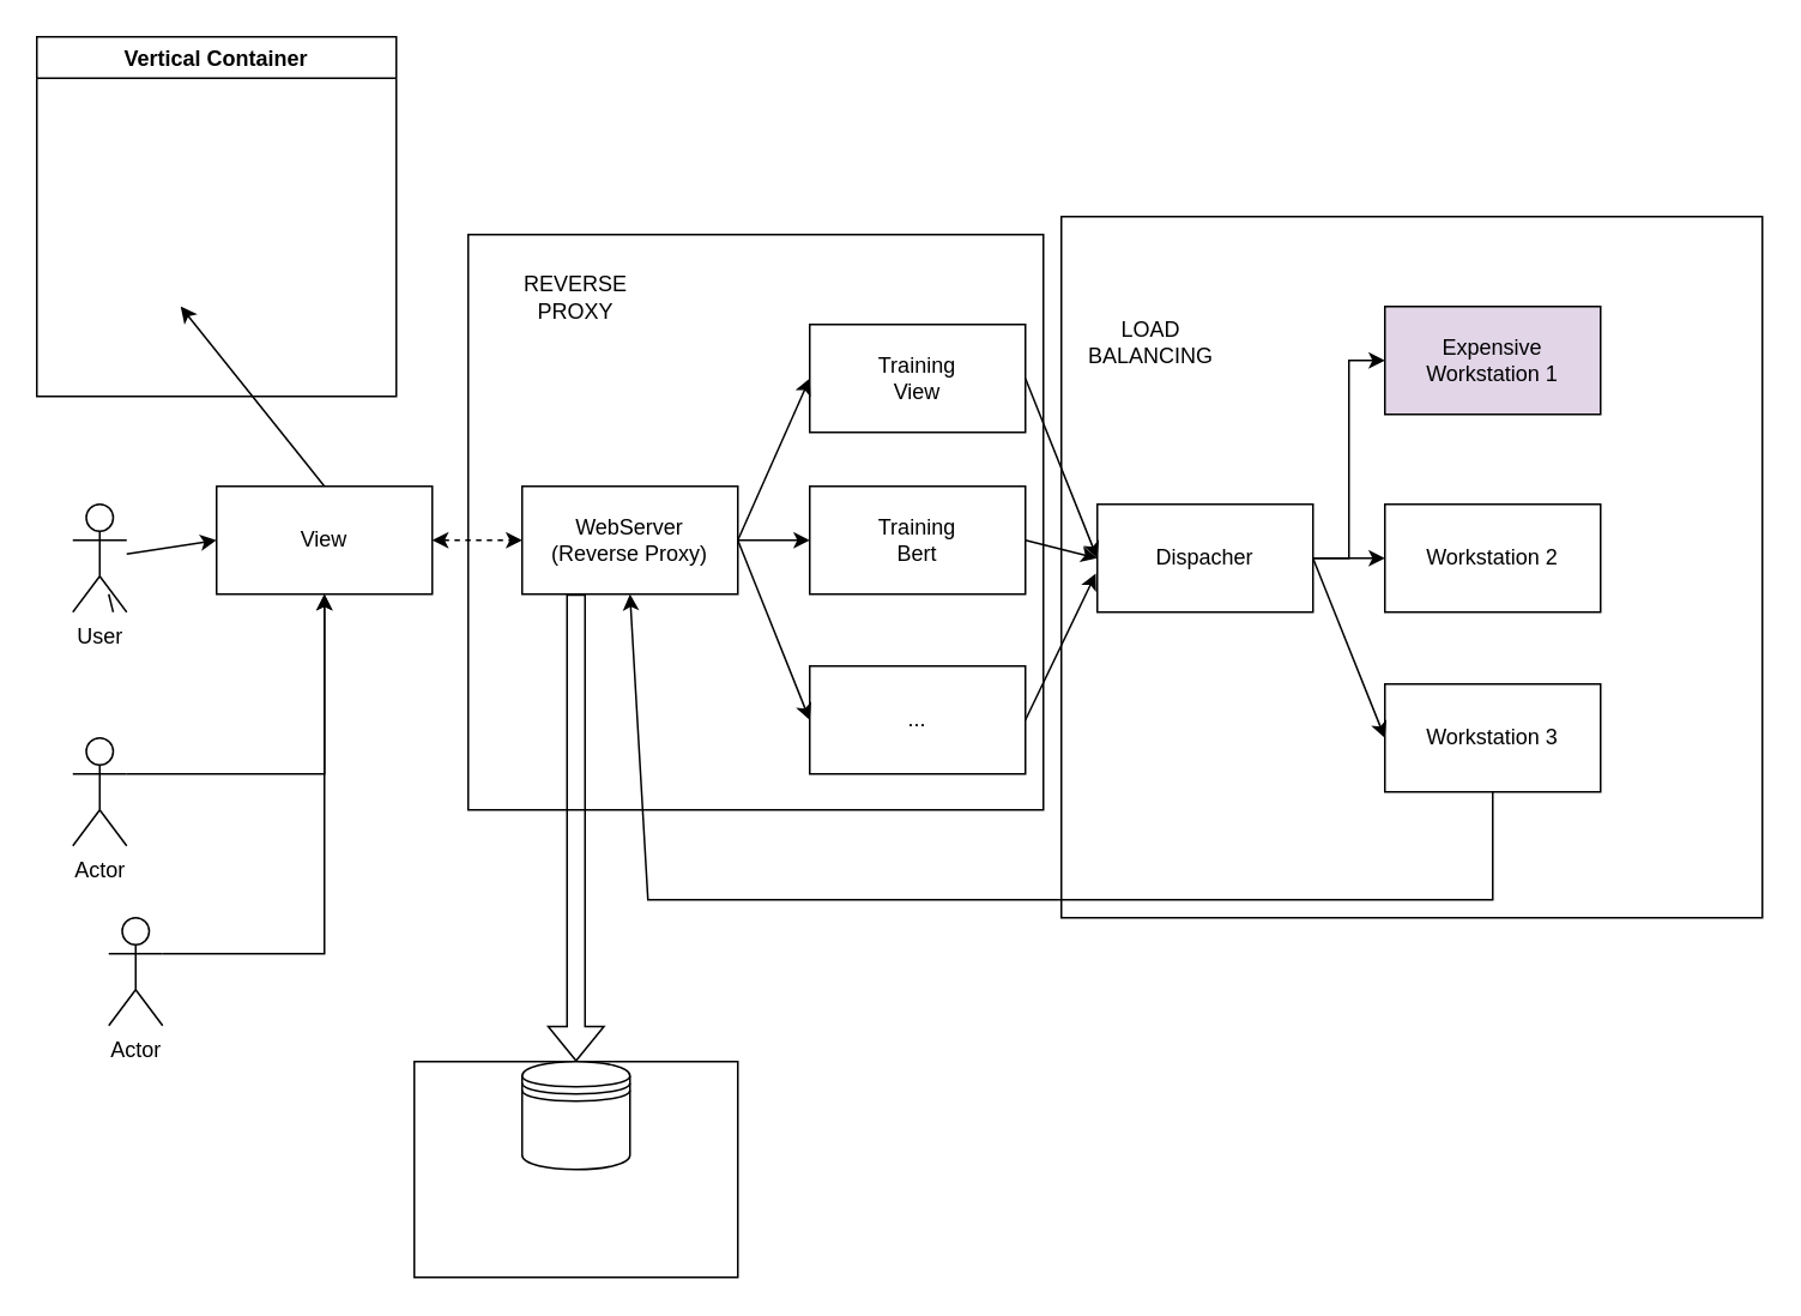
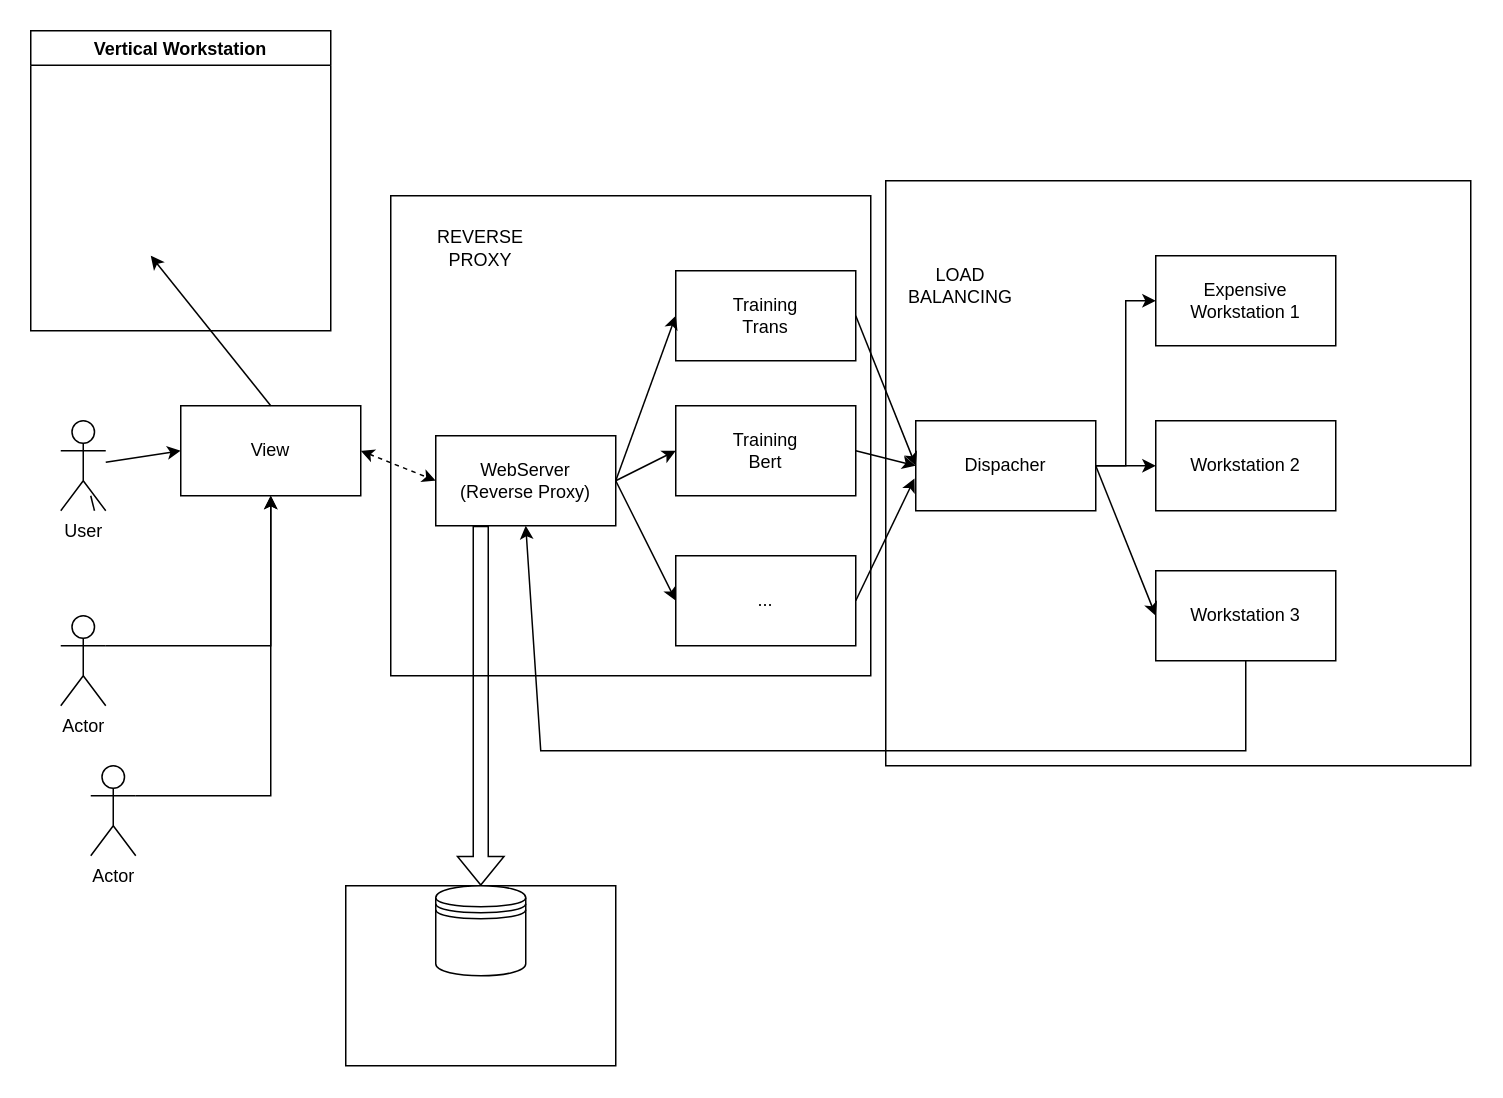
  <mxCell id="0" />
  <mxCell id="1" parent="0" />
  <mxCell id="2" value="" style="whiteSpace=wrap;html=1;aspect=fixed;" parent="1" vertex="1"><mxGeometry x="260" y="130" width="320" height="320" as="geometry" /></mxCell>
  <mxCell id="3" value="LO" style="whiteSpace=wrap;html=1;aspect=fixed;" parent="1" vertex="1"><mxGeometry x="590" y="120" width="390" height="390" as="geometry" /></mxCell>
  <mxCell id="4" value="View" style="rounded=0;whiteSpace=wrap;html=1;" parent="1" vertex="1"><mxGeometry x="120" y="270" width="120" height="60" as="geometry" /></mxCell>
- <mxCell id="5" value="WebServer&lt;br&gt;(Reverse Proxy)" style="rounded=0;whiteSpace=wrap;html=1;" parent="1" vertex="1"><mxGeometry x="290" y="270" width="120" height="60" as="geometry" /></mxCell>
+ <mxCell id="5" value="WebServer&lt;br&gt;(Reverse Proxy)" style="rounded=0;whiteSpace=wrap;html=1;" parent="1" vertex="1"><mxGeometry x="290" y="290" width="120" height="60" as="geometry" /></mxCell>
  <mxCell id="6" value="" style="endArrow=classic;html=1;rounded=0;startArrow=none;entryX=0;entryY=0.5;entryDx=0;entryDy=0;" parent="1" source="7" target="4" edge="1"><mxGeometry width="50" height="50" relative="1" as="geometry"><mxPoint x="60" y="330" as="sourcePoint" /><mxPoint x="110" y="280" as="targetPoint" /></mxGeometry></mxCell>
  <mxCell id="7" value="User" style="shape=umlActor;verticalLabelPosition=bottom;verticalAlign=top;html=1;outlineConnect=0;" parent="1" vertex="1"><mxGeometry x="40" y="280" width="30" height="60" as="geometry" /></mxCell>
  <mxCell id="8" value="" style="endArrow=none;html=1;rounded=0;" parent="1" target="7" edge="1"><mxGeometry width="50" height="50" relative="1" as="geometry"><mxPoint x="60" y="330" as="sourcePoint" /><mxPoint x="110" y="280" as="targetPoint" /></mxGeometry></mxCell>
  <mxCell id="9" value="" style="endArrow=classic;startArrow=classic;html=1;rounded=0;exitX=1;exitY=0.5;exitDx=0;exitDy=0;entryX=0;entryY=0.5;entryDx=0;entryDy=0;dashed=1;" parent="1" source="4" target="5" edge="1"><mxGeometry width="50" height="50" relative="1" as="geometry"><mxPoint x="400" y="330" as="sourcePoint" /><mxPoint x="450" y="280" as="targetPoint" /></mxGeometry></mxCell>
- <mxCell id="10" value="Training&lt;br&gt;View" style="rounded=0;whiteSpace=wrap;html=1;" parent="1" vertex="1"><mxGeometry x="450" y="180" width="120" height="60" as="geometry" /></mxCell>
+ <mxCell id="10" value="Training&lt;br&gt;Trans" style="rounded=0;whiteSpace=wrap;html=1;" parent="1" vertex="1"><mxGeometry x="450" y="180" width="120" height="60" as="geometry" /></mxCell>
  <mxCell id="11" value="Training&lt;br&gt;Bert" style="rounded=0;whiteSpace=wrap;html=1;" parent="1" vertex="1"><mxGeometry x="450" y="270" width="120" height="60" as="geometry" /></mxCell>
  <mxCell id="12" value="..." style="rounded=0;whiteSpace=wrap;html=1;" parent="1" vertex="1"><mxGeometry x="450" y="370" width="120" height="60" as="geometry" /></mxCell>
  <mxCell id="13" value="" style="endArrow=classic;html=1;rounded=0;entryX=0;entryY=0.5;entryDx=0;entryDy=0;exitX=1;exitY=0.5;exitDx=0;exitDy=0;" parent="1" source="5" target="10" edge="1"><mxGeometry width="50" height="50" relative="1" as="geometry"><mxPoint x="400" y="310" as="sourcePoint" /><mxPoint x="450" y="260" as="targetPoint" /></mxGeometry></mxCell>
  <mxCell id="14" value="" style="endArrow=classic;html=1;rounded=0;entryX=0;entryY=0.5;entryDx=0;entryDy=0;exitX=1;exitY=0.5;exitDx=0;exitDy=0;" parent="1" source="5" target="11" edge="1"><mxGeometry width="50" height="50" relative="1" as="geometry"><mxPoint x="400" y="310" as="sourcePoint" /><mxPoint x="450" y="260" as="targetPoint" /></mxGeometry></mxCell>
  <mxCell id="15" value="" style="endArrow=classic;html=1;rounded=0;entryX=0;entryY=0.5;entryDx=0;entryDy=0;exitX=1;exitY=0.5;exitDx=0;exitDy=0;" parent="1" source="5" target="12" edge="1"><mxGeometry width="50" height="50" relative="1" as="geometry"><mxPoint x="400" y="310" as="sourcePoint" /><mxPoint x="450" y="260" as="targetPoint" /></mxGeometry></mxCell>
  <mxCell id="16" style="edgeStyle=orthogonalEdgeStyle;rounded=0;orthogonalLoop=1;jettySize=auto;html=1;exitX=1;exitY=0.5;exitDx=0;exitDy=0;entryX=0;entryY=0.5;entryDx=0;entryDy=0;" parent="1" source="17" target="21" edge="1"><mxGeometry relative="1" as="geometry" /></mxCell>
  <mxCell id="17" value="Dispacher" style="rounded=0;whiteSpace=wrap;html=1;" parent="1" vertex="1"><mxGeometry x="610" y="280" width="120" height="60" as="geometry" /></mxCell>
  <mxCell id="18" value="" style="endArrow=classic;html=1;rounded=0;exitX=1;exitY=0.5;exitDx=0;exitDy=0;entryX=0;entryY=0.5;entryDx=0;entryDy=0;" parent="1" source="10" target="17" edge="1"><mxGeometry width="50" height="50" relative="1" as="geometry"><mxPoint x="710" y="310" as="sourcePoint" /><mxPoint x="760" y="260" as="targetPoint" /></mxGeometry></mxCell>
  <mxCell id="19" value="" style="endArrow=classic;html=1;rounded=0;exitX=1;exitY=0.5;exitDx=0;exitDy=0;entryX=0;entryY=0.5;entryDx=0;entryDy=0;" parent="1" source="11" target="17" edge="1"><mxGeometry width="50" height="50" relative="1" as="geometry"><mxPoint x="710" y="310" as="sourcePoint" /><mxPoint x="760" y="260" as="targetPoint" /></mxGeometry></mxCell>
  <mxCell id="20" value="" style="endArrow=classic;html=1;rounded=0;exitX=1;exitY=0.5;exitDx=0;exitDy=0;entryX=-0.007;entryY=0.643;entryDx=0;entryDy=0;entryPerimeter=0;" parent="1" source="12" target="17" edge="1"><mxGeometry width="50" height="50" relative="1" as="geometry"><mxPoint x="710" y="310" as="sourcePoint" /><mxPoint x="760" y="260" as="targetPoint" /></mxGeometry></mxCell>
- <mxCell id="21" value="Expensive Workstation 1" style="rounded=0;whiteSpace=wrap;html=1;fillColor=#e1d5e7;" parent="1" vertex="1"><mxGeometry x="770" y="170" width="120" height="60" as="geometry" /></mxCell>
+ <mxCell id="21" value="Expensive Workstation 1" style="rounded=0;whiteSpace=wrap;html=1;" parent="1" vertex="1"><mxGeometry x="770" y="170" width="120" height="60" as="geometry" /></mxCell>
  <mxCell id="22" value="&lt;span style=&quot;&quot;&gt;Workstation 2&lt;/span&gt;" style="rounded=0;whiteSpace=wrap;html=1;" parent="1" vertex="1"><mxGeometry x="770" y="280" width="120" height="60" as="geometry" /></mxCell>
  <mxCell id="23" value="&lt;span style=&quot;&quot;&gt;Workstation 3&lt;/span&gt;" style="rounded=0;whiteSpace=wrap;html=1;" parent="1" vertex="1"><mxGeometry x="770" y="380" width="120" height="60" as="geometry" /></mxCell>
  <mxCell id="24" value="" style="endArrow=classic;html=1;rounded=0;entryX=0;entryY=0.5;entryDx=0;entryDy=0;exitX=1;exitY=0.5;exitDx=0;exitDy=0;" parent="1" source="17" target="23" edge="1"><mxGeometry width="50" height="50" relative="1" as="geometry"><mxPoint x="560" y="300" as="sourcePoint" /><mxPoint x="610" y="250" as="targetPoint" /></mxGeometry></mxCell>
  <mxCell id="25" value="" style="endArrow=classic;html=1;rounded=0;entryX=0;entryY=0.5;entryDx=0;entryDy=0;" parent="1" target="22" edge="1"><mxGeometry width="50" height="50" relative="1" as="geometry"><mxPoint x="730" y="310" as="sourcePoint" /><mxPoint x="610" y="250" as="targetPoint" /></mxGeometry></mxCell>
  <mxCell id="26" value="" style="endArrow=classic;html=1;rounded=0;exitX=0.5;exitY=1;exitDx=0;exitDy=0;entryX=0.5;entryY=1;entryDx=0;entryDy=0;" parent="1" source="23" target="5" edge="1"><mxGeometry width="50" height="50" relative="1" as="geometry"><mxPoint x="560" y="300" as="sourcePoint" /><mxPoint x="390" y="510" as="targetPoint" /><Array as="points"><mxPoint x="830" y="500" /><mxPoint x="360" y="500" /></Array></mxGeometry></mxCell>
  <mxCell id="27" value="LOAD BALANCING" style="text;html=1;strokeColor=none;fillColor=none;align=center;verticalAlign=middle;whiteSpace=wrap;rounded=0;" parent="1" vertex="1"><mxGeometry x="610" y="175" width="60" height="30" as="geometry" /></mxCell>
  <mxCell id="28" value="REVERSE&lt;br&gt;PROXY" style="text;html=1;strokeColor=none;fillColor=none;align=center;verticalAlign=middle;whiteSpace=wrap;rounded=0;" parent="1" vertex="1"><mxGeometry x="290" y="150" width="60" height="30" as="geometry" /></mxCell>
  <mxCell id="29" value="" style="rounded=0;whiteSpace=wrap;html=1;" parent="1" vertex="1"><mxGeometry x="230" y="590" width="180" height="120" as="geometry" /></mxCell>
  <mxCell id="30" value="" style="shape=flexArrow;endArrow=classic;html=1;rounded=0;exitX=0.25;exitY=1;exitDx=0;exitDy=0;entryX=0.5;entryY=0;entryDx=0;entryDy=0;" parent="1" source="5" target="29" edge="1"><mxGeometry width="50" height="50" relative="1" as="geometry"><mxPoint x="460" y="430" as="sourcePoint" /><mxPoint x="510" y="380" as="targetPoint" /></mxGeometry></mxCell>
  <mxCell id="31" style="edgeStyle=orthogonalEdgeStyle;rounded=0;orthogonalLoop=1;jettySize=auto;html=1;exitX=1;exitY=0.333;exitDx=0;exitDy=0;exitPerimeter=0;" parent="1" source="32" target="4" edge="1"><mxGeometry relative="1" as="geometry" /></mxCell>
  <mxCell id="32" value="Actor" style="shape=umlActor;verticalLabelPosition=bottom;verticalAlign=top;html=1;outlineConnect=0;" parent="1" vertex="1"><mxGeometry x="40" y="410" width="30" height="60" as="geometry" /></mxCell>
  <mxCell id="33" style="edgeStyle=orthogonalEdgeStyle;rounded=0;orthogonalLoop=1;jettySize=auto;html=1;exitX=1;exitY=0.333;exitDx=0;exitDy=0;exitPerimeter=0;entryX=0.5;entryY=1;entryDx=0;entryDy=0;" parent="1" source="34" target="4" edge="1"><mxGeometry relative="1" as="geometry" /></mxCell>
  <mxCell id="34" value="Actor" style="shape=umlActor;verticalLabelPosition=bottom;verticalAlign=top;html=1;outlineConnect=0;" parent="1" vertex="1"><mxGeometry x="60" y="510" width="30" height="60" as="geometry" /></mxCell>
- <mxCell id="35" value="Vertical Container" style="swimlane;" parent="1" vertex="1"><mxGeometry x="20" y="20" width="200" height="200" as="geometry" /></mxCell>
+ <mxCell id="35" value="Vertical Workstation" style="swimlane;" parent="1" vertex="1"><mxGeometry x="20" y="20" width="200" height="200" as="geometry" /></mxCell>
  <mxCell id="36" value="" style="endArrow=classic;html=1;rounded=0;exitX=0.5;exitY=0;exitDx=0;exitDy=0;" parent="1" source="4" edge="1"><mxGeometry width="50" height="50" relative="1" as="geometry"><mxPoint x="460" y="150" as="sourcePoint" /><mxPoint x="100" y="170" as="targetPoint" /></mxGeometry></mxCell>
  <mxCell id="37" value="" style="shape=datastore;whiteSpace=wrap;html=1;" parent="1" vertex="1"><mxGeometry x="290" y="590" width="60" height="60" as="geometry" /></mxCell>
